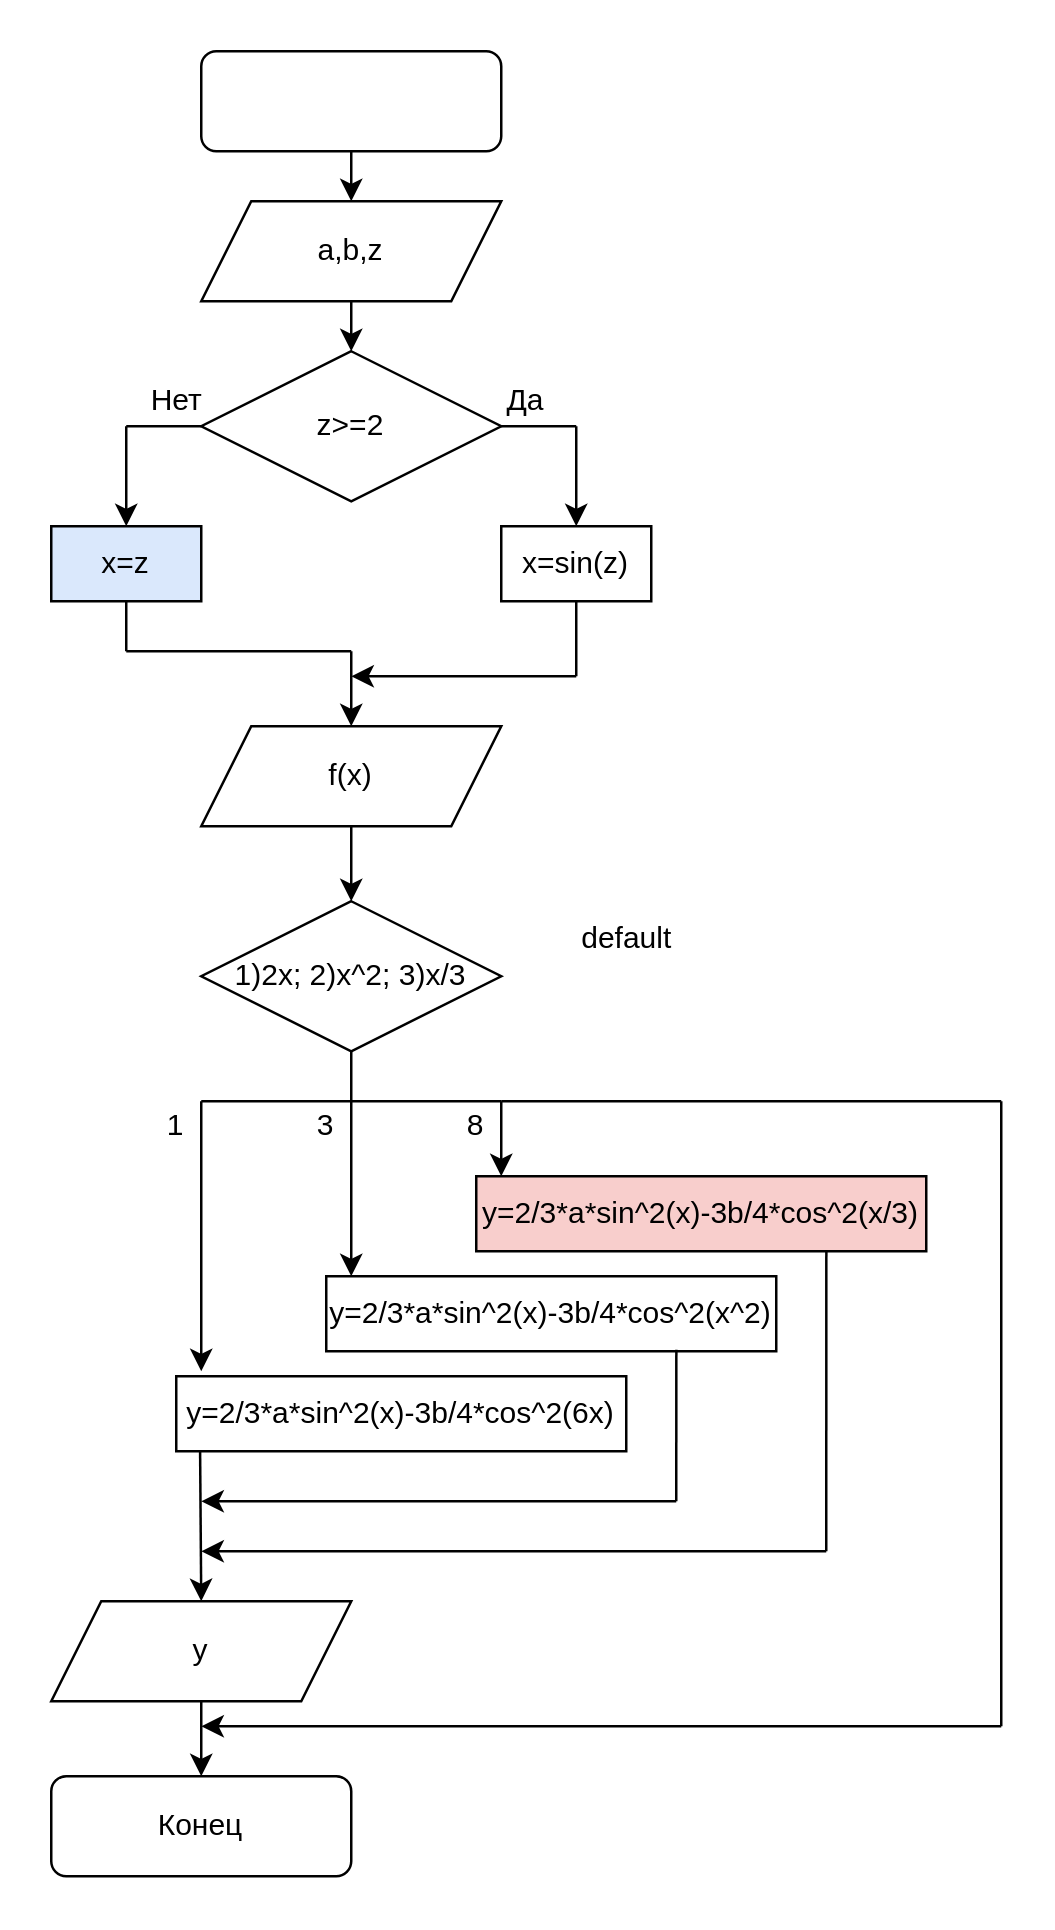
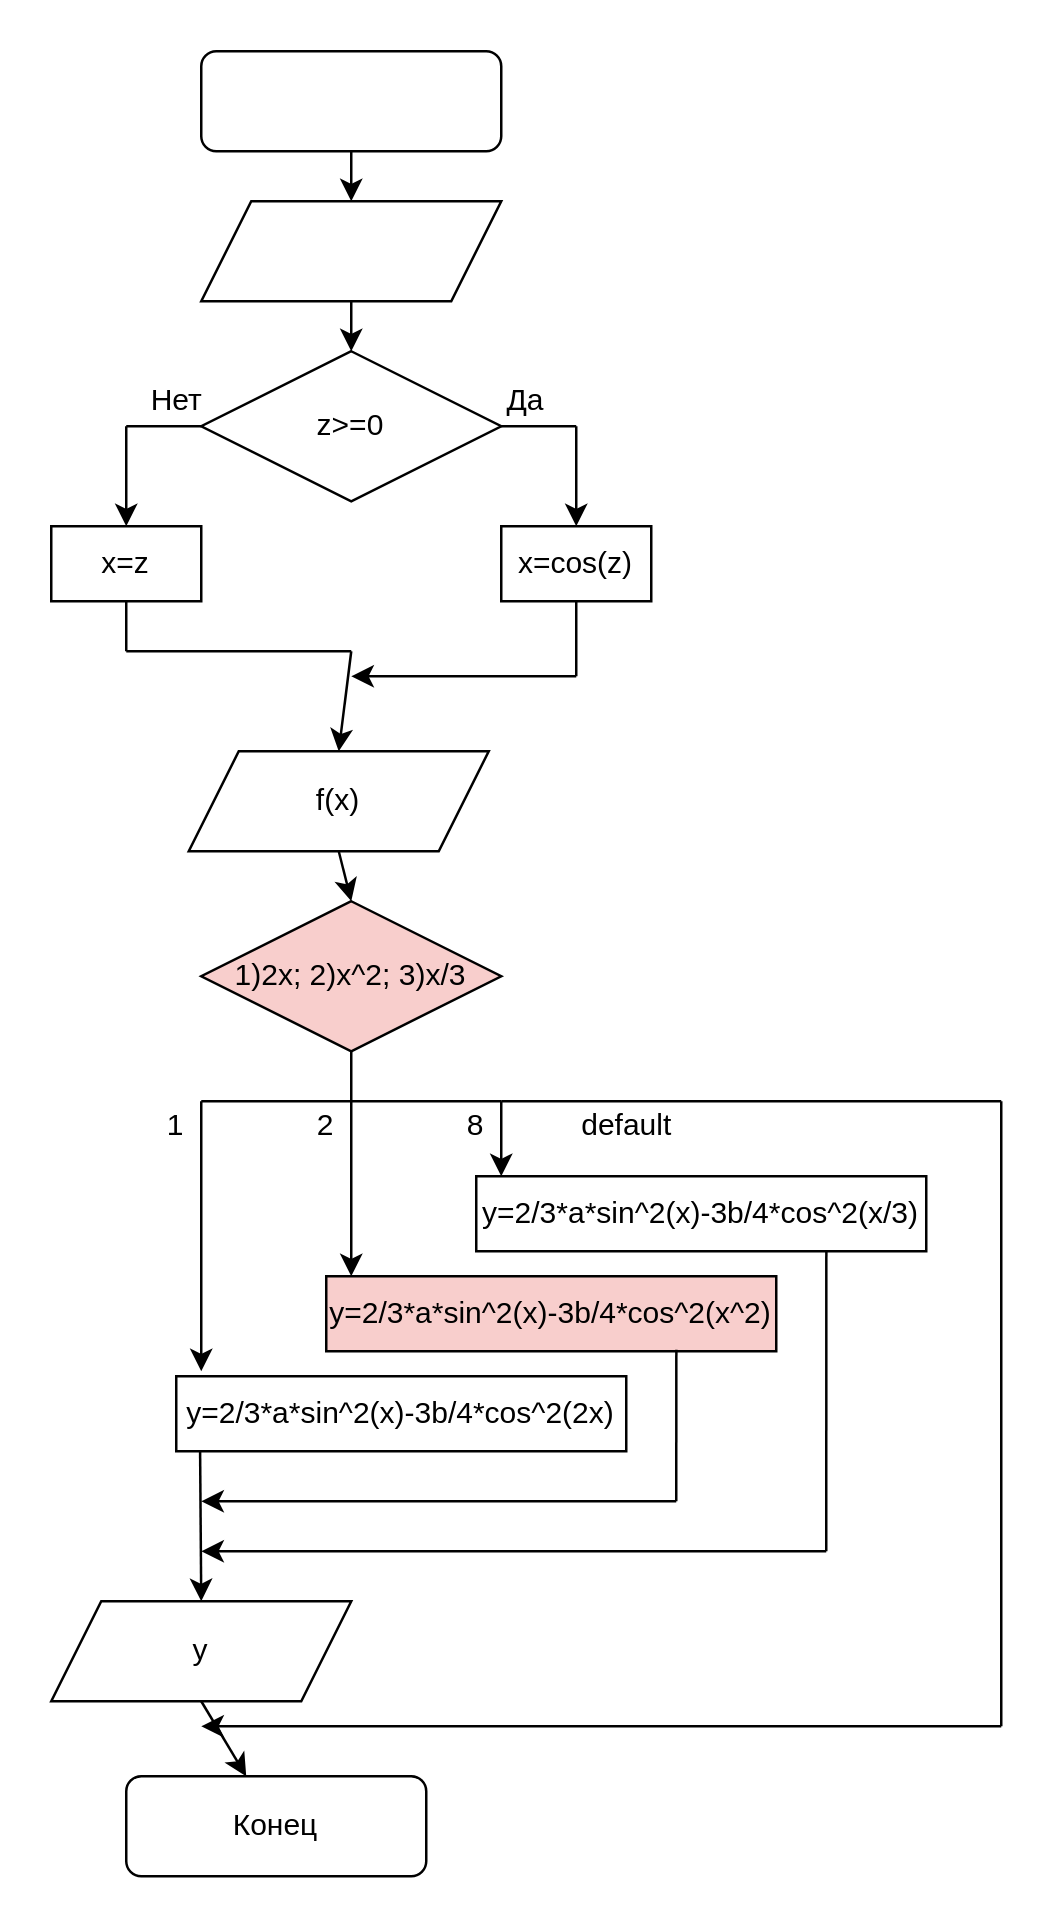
  <mxCell id="0" />
  <mxCell id="1" parent="0" />
  <mxCell id="2" value="" style="rounded=1;whiteSpace=wrap;html=1;" parent="1" vertex="1"><mxGeometry x="80" y="20" width="120" height="40" as="geometry" /></mxCell>
  <mxCell id="3" value="" style="endArrow=classic;html=1;exitX=0.5;exitY=1;exitDx=0;exitDy=0;" parent="1" source="2" target="4" edge="1"><mxGeometry width="50" height="50" relative="1" as="geometry"><mxPoint x="140" y="140" as="sourcePoint" /><mxPoint x="140" y="90" as="targetPoint" /></mxGeometry></mxCell>
  <mxCell id="4" value="" style="shape=parallelogram;perimeter=parallelogramPerimeter;whiteSpace=wrap;html=1;fixedSize=1;" parent="1" vertex="1"><mxGeometry x="80" y="80" width="120" height="40" as="geometry" /></mxCell>
- <mxCell id="5" value="a,b,z" style="text;html=1;strokeColor=none;fillColor=none;align=center;verticalAlign=middle;whiteSpace=wrap;rounded=0;" parent="1" vertex="1"><mxGeometry x="120" y="90" width="40" height="20" as="geometry" /></mxCell>
- <mxCell id="6" value="z&amp;gt;=2" style="rhombus;whiteSpace=wrap;html=1;" parent="1" vertex="1"><mxGeometry x="80" y="140" width="120" height="60" as="geometry" /></mxCell>
+ <mxCell id="6" value="z&amp;gt;=0" style="rhombus;whiteSpace=wrap;html=1;" parent="1" vertex="1"><mxGeometry x="80" y="140" width="120" height="60" as="geometry" /></mxCell>
  <mxCell id="7" value="" style="endArrow=classic;html=1;exitX=0.5;exitY=1;exitDx=0;exitDy=0;entryX=0.5;entryY=0;entryDx=0;entryDy=0;" parent="1" source="4" target="6" edge="1"><mxGeometry width="50" height="50" relative="1" as="geometry"><mxPoint x="140" y="140" as="sourcePoint" /><mxPoint x="140" y="220" as="targetPoint" /></mxGeometry></mxCell>
  <mxCell id="8" value="" style="endArrow=none;html=1;exitX=1;exitY=0.5;exitDx=0;exitDy=0;" parent="1" source="6" edge="1"><mxGeometry width="50" height="50" relative="1" as="geometry"><mxPoint x="150" y="150" as="sourcePoint" /><mxPoint x="230" y="170" as="targetPoint" /></mxGeometry></mxCell>
  <mxCell id="9" value="" style="endArrow=classic;html=1;" parent="1" edge="1"><mxGeometry width="50" height="50" relative="1" as="geometry"><mxPoint x="230" y="170" as="sourcePoint" /><mxPoint x="230" y="210" as="targetPoint" /></mxGeometry></mxCell>
  <mxCell id="10" value="Да" style="text;html=1;strokeColor=none;fillColor=none;align=center;verticalAlign=middle;whiteSpace=wrap;rounded=0;" parent="1" vertex="1"><mxGeometry x="190" y="150" width="40" height="20" as="geometry" /></mxCell>
  <mxCell id="11" value="" style="rounded=0;whiteSpace=wrap;html=1;" parent="1" vertex="1"><mxGeometry x="200" y="210" width="60" height="30" as="geometry" /></mxCell>
- <mxCell id="12" value="x=sin(z)" style="text;html=1;strokeColor=none;fillColor=none;align=center;verticalAlign=middle;whiteSpace=wrap;rounded=0;" parent="1" vertex="1"><mxGeometry x="210" y="215" width="40" height="20" as="geometry" /></mxCell>
+ <mxCell id="12" value="x=cos(z)" style="text;html=1;strokeColor=none;fillColor=none;align=center;verticalAlign=middle;whiteSpace=wrap;rounded=0;" parent="1" vertex="1"><mxGeometry x="210" y="215" width="40" height="20" as="geometry" /></mxCell>
  <mxCell id="13" value="" style="endArrow=none;html=1;exitX=0;exitY=0.5;exitDx=0;exitDy=0;" parent="1" source="6" edge="1"><mxGeometry width="50" height="50" relative="1" as="geometry"><mxPoint x="80" y="160" as="sourcePoint" /><mxPoint x="50" y="170" as="targetPoint" /></mxGeometry></mxCell>
  <mxCell id="14" value="" style="endArrow=classic;html=1;" parent="1" edge="1"><mxGeometry width="50" height="50" relative="1" as="geometry"><mxPoint x="50" y="170" as="sourcePoint" /><mxPoint x="50" y="210" as="targetPoint" /></mxGeometry></mxCell>
- <mxCell id="15" value="x=z" style="rounded=0;whiteSpace=wrap;html=1;fillColor=#dae8fc;" parent="1" vertex="1"><mxGeometry x="20" y="210" width="60" height="30" as="geometry" /></mxCell>
+ <mxCell id="15" value="x=z" style="rounded=0;whiteSpace=wrap;html=1;" parent="1" vertex="1"><mxGeometry x="20" y="210" width="60" height="30" as="geometry" /></mxCell>
  <mxCell id="16" value="Нет" style="text;html=1;align=center;verticalAlign=middle;resizable=0;points=[];autosize=1;" parent="1" vertex="1"><mxGeometry x="50" y="150" width="40" height="20" as="geometry" /></mxCell>
  <mxCell id="17" value="" style="endArrow=none;html=1;entryX=0.5;entryY=1;entryDx=0;entryDy=0;" parent="1" target="11" edge="1"><mxGeometry width="50" height="50" relative="1" as="geometry"><mxPoint x="230" y="270" as="sourcePoint" /><mxPoint x="190" y="220" as="targetPoint" /></mxGeometry></mxCell>
  <mxCell id="18" value="" style="endArrow=none;html=1;entryX=0.5;entryY=1;entryDx=0;entryDy=0;" parent="1" target="15" edge="1"><mxGeometry width="50" height="50" relative="1" as="geometry"><mxPoint x="50" y="260" as="sourcePoint" /><mxPoint x="190" y="220" as="targetPoint" /></mxGeometry></mxCell>
- <mxCell id="19" value="f(x)" style="shape=parallelogram;perimeter=parallelogramPerimeter;whiteSpace=wrap;html=1;fixedSize=1;" parent="1" vertex="1"><mxGeometry x="80" y="290" width="120" height="40" as="geometry" /></mxCell>
+ <mxCell id="19" value="f(x)" style="shape=parallelogram;perimeter=parallelogramPerimeter;whiteSpace=wrap;html=1;fixedSize=1;" parent="1" vertex="1"><mxGeometry x="75" y="300" width="120" height="40" as="geometry" /></mxCell>
  <mxCell id="20" value="" style="endArrow=none;html=1;" parent="1" edge="1"><mxGeometry width="50" height="50" relative="1" as="geometry"><mxPoint x="50" y="260" as="sourcePoint" /><mxPoint x="140" y="260" as="targetPoint" /></mxGeometry></mxCell>
  <mxCell id="21" value="" style="endArrow=classic;html=1;entryX=0.5;entryY=0;entryDx=0;entryDy=0;" parent="1" target="19" edge="1"><mxGeometry width="50" height="50" relative="1" as="geometry"><mxPoint x="140" y="260" as="sourcePoint" /><mxPoint x="140" y="190" as="targetPoint" /></mxGeometry></mxCell>
  <mxCell id="22" value="" style="endArrow=classic;html=1;" parent="1" edge="1"><mxGeometry width="50" height="50" relative="1" as="geometry"><mxPoint x="230" y="270" as="sourcePoint" /><mxPoint x="140" y="270" as="targetPoint" /></mxGeometry></mxCell>
  <mxCell id="23" value="" style="endArrow=classic;html=1;exitX=0.5;exitY=1;exitDx=0;exitDy=0;" parent="1" source="19" edge="1"><mxGeometry width="50" height="50" relative="1" as="geometry"><mxPoint x="130" y="340" as="sourcePoint" /><mxPoint x="140" y="360" as="targetPoint" /></mxGeometry></mxCell>
- <mxCell id="24" value="1)2x; 2)x^2; 3)x/3" style="rhombus;whiteSpace=wrap;html=1;" parent="1" vertex="1"><mxGeometry x="80" y="360" width="120" height="60" as="geometry" /></mxCell>
+ <mxCell id="24" value="1)2x; 2)x^2; 3)x/3" style="rhombus;whiteSpace=wrap;html=1;fillColor=#f8cecc;" parent="1" vertex="1"><mxGeometry x="80" y="360" width="120" height="60" as="geometry" /></mxCell>
  <mxCell id="25" value="" style="endArrow=none;html=1;" parent="1" edge="1"><mxGeometry width="50" height="50" relative="1" as="geometry"><mxPoint x="80" y="440" as="sourcePoint" /><mxPoint x="200" y="440" as="targetPoint" /><Array as="points"><mxPoint x="140" y="440" /></Array></mxGeometry></mxCell>
  <mxCell id="26" value="" style="endArrow=classic;html=1;" parent="1" edge="1"><mxGeometry width="50" height="50" relative="1" as="geometry"><mxPoint x="80" y="440" as="sourcePoint" /><mxPoint x="80" y="548" as="targetPoint" /></mxGeometry></mxCell>
  <mxCell id="27" value="" style="endArrow=classic;html=1;" parent="1" edge="1"><mxGeometry width="50" height="50" relative="1" as="geometry"><mxPoint x="140" y="440" as="sourcePoint" /><mxPoint x="140" y="510" as="targetPoint" /></mxGeometry></mxCell>
  <mxCell id="28" value="" style="endArrow=classic;html=1;" parent="1" edge="1"><mxGeometry width="50" height="50" relative="1" as="geometry"><mxPoint x="200" y="440" as="sourcePoint" /><mxPoint x="200" y="470" as="targetPoint" /></mxGeometry></mxCell>
  <mxCell id="29" value="" style="endArrow=none;html=1;" parent="1" edge="1"><mxGeometry width="50" height="50" relative="1" as="geometry"><mxPoint x="140" y="420" as="sourcePoint" /><mxPoint x="140" y="440" as="targetPoint" /></mxGeometry></mxCell>
  <mxCell id="30" value="1" style="text;html=1;strokeColor=none;fillColor=none;align=center;verticalAlign=middle;whiteSpace=wrap;rounded=0;" parent="1" vertex="1"><mxGeometry x="50" y="440" width="40" height="20" as="geometry" /></mxCell>
- <mxCell id="31" value="3" style="text;html=1;strokeColor=none;fillColor=none;align=center;verticalAlign=middle;whiteSpace=wrap;rounded=0;" parent="1" vertex="1"><mxGeometry x="110" y="440" width="40" height="20" as="geometry" /></mxCell>
+ <mxCell id="31" value="2" style="text;html=1;strokeColor=none;fillColor=none;align=center;verticalAlign=middle;whiteSpace=wrap;rounded=0;" parent="1" vertex="1"><mxGeometry x="110" y="440" width="40" height="20" as="geometry" /></mxCell>
  <mxCell id="32" value="8" style="text;html=1;strokeColor=none;fillColor=none;align=center;verticalAlign=middle;whiteSpace=wrap;rounded=0;" parent="1" vertex="1"><mxGeometry x="170" y="440" width="40" height="20" as="geometry" /></mxCell>
- <mxCell id="33" value="y=2/3*a*sin^2(x)-3b/4*cos^2(x/3)" style="rounded=0;whiteSpace=wrap;html=1;fillColor=#f8cecc;" parent="1" vertex="1"><mxGeometry x="190" y="470" width="180" height="30" as="geometry" /></mxCell>
- <mxCell id="34" value="&lt;span&gt;y=2/3*a*sin^2(x)-3b/4*cos^2(x^2)&lt;/span&gt;" style="rounded=0;whiteSpace=wrap;html=1;" parent="1" vertex="1"><mxGeometry x="130" y="510" width="180" height="30" as="geometry" /></mxCell>
- <mxCell id="35" value="&lt;span&gt;y=2/3*a*sin^2(x)-3b/4*cos^2(6x)&lt;/span&gt;" style="rounded=0;whiteSpace=wrap;html=1;" parent="1" vertex="1"><mxGeometry x="70" y="550" width="180" height="30" as="geometry" /></mxCell>
+ <mxCell id="33" value="y=2/3*a*sin^2(x)-3b/4*cos^2(x/3)" style="rounded=0;whiteSpace=wrap;html=1;" parent="1" vertex="1"><mxGeometry x="190" y="470" width="180" height="30" as="geometry" /></mxCell>
+ <mxCell id="34" value="&lt;span&gt;y=2/3*a*sin^2(x)-3b/4*cos^2(x^2)&lt;/span&gt;" style="rounded=0;whiteSpace=wrap;html=1;fillColor=#f8cecc;" parent="1" vertex="1"><mxGeometry x="130" y="510" width="180" height="30" as="geometry" /></mxCell>
+ <mxCell id="35" value="&lt;span&gt;y=2/3*a*sin^2(x)-3b/4*cos^2(2x)&lt;/span&gt;" style="rounded=0;whiteSpace=wrap;html=1;" parent="1" vertex="1"><mxGeometry x="70" y="550" width="180" height="30" as="geometry" /></mxCell>
  <mxCell id="36" value="" style="endArrow=classic;html=1;exitX=0.053;exitY=0.993;exitDx=0;exitDy=0;exitPerimeter=0;" parent="1" source="35" edge="1"><mxGeometry width="50" height="50" relative="1" as="geometry"><mxPoint x="260" y="600" as="sourcePoint" /><mxPoint x="80" y="640" as="targetPoint" /></mxGeometry></mxCell>
  <mxCell id="37" value="" style="endArrow=none;html=1;exitX=0.778;exitY=0.98;exitDx=0;exitDy=0;exitPerimeter=0;" parent="1" source="34" edge="1"><mxGeometry width="50" height="50" relative="1" as="geometry"><mxPoint x="220" y="600" as="sourcePoint" /><mxPoint x="270" y="600" as="targetPoint" /></mxGeometry></mxCell>
  <mxCell id="38" value="" style="endArrow=classic;html=1;" parent="1" edge="1"><mxGeometry width="50" height="50" relative="1" as="geometry"><mxPoint x="270" y="600" as="sourcePoint" /><mxPoint x="80" y="600" as="targetPoint" /></mxGeometry></mxCell>
  <mxCell id="39" value="" style="endArrow=none;html=1;entryX=0.778;entryY=0.993;entryDx=0;entryDy=0;entryPerimeter=0;" parent="1" target="33" edge="1"><mxGeometry width="50" height="50" relative="1" as="geometry"><mxPoint x="330" y="620" as="sourcePoint" /><mxPoint x="280" y="550" as="targetPoint" /></mxGeometry></mxCell>
  <mxCell id="40" value="" style="endArrow=classic;html=1;" parent="1" edge="1"><mxGeometry width="50" height="50" relative="1" as="geometry"><mxPoint x="330" y="620" as="sourcePoint" /><mxPoint x="80" y="620" as="targetPoint" /></mxGeometry></mxCell>
  <mxCell id="41" value="y" style="shape=parallelogram;perimeter=parallelogramPerimeter;whiteSpace=wrap;html=1;fixedSize=1;" parent="1" vertex="1"><mxGeometry x="20" y="640" width="120" height="40" as="geometry" /></mxCell>
  <mxCell id="42" value="" style="endArrow=classic;html=1;exitX=0.5;exitY=1;exitDx=0;exitDy=0;" parent="1" source="41" target="43" edge="1"><mxGeometry width="50" height="50" relative="1" as="geometry"><mxPoint x="150" y="700" as="sourcePoint" /><mxPoint x="80" y="710" as="targetPoint" /></mxGeometry></mxCell>
- <mxCell id="43" value="Конец" style="rounded=1;whiteSpace=wrap;html=1;" parent="1" vertex="1"><mxGeometry x="20" y="710" width="120" height="40" as="geometry" /></mxCell>
+ <mxCell id="43" value="Конец" style="rounded=1;whiteSpace=wrap;html=1;" parent="1" vertex="1"><mxGeometry x="50" y="710" width="120" height="40" as="geometry" /></mxCell>
  <mxCell id="44" value="" style="endArrow=none;html=1;exitX=0.75;exitY=0;exitDx=0;exitDy=0;" parent="1" source="32" edge="1"><mxGeometry width="50" height="50" relative="1" as="geometry"><mxPoint x="230" y="530" as="sourcePoint" /><mxPoint x="400" y="440" as="targetPoint" /></mxGeometry></mxCell>
- <mxCell id="45" value="default" style="text;html=1;align=center;verticalAlign=middle;resizable=0;points=[];autosize=1;" parent="1" vertex="1"><mxGeometry x="225" y="365" width="50" height="20" as="geometry" /></mxCell>
+ <mxCell id="45" value="default" style="text;html=1;align=center;verticalAlign=middle;resizable=0;points=[];autosize=1;" parent="1" vertex="1"><mxGeometry x="225" y="440" width="50" height="20" as="geometry" /></mxCell>
  <mxCell id="46" value="" style="endArrow=none;html=1;" parent="1" edge="1"><mxGeometry width="50" height="50" relative="1" as="geometry"><mxPoint x="400" y="690" as="sourcePoint" /><mxPoint x="400" y="440" as="targetPoint" /></mxGeometry></mxCell>
  <mxCell id="47" value="" style="endArrow=classic;html=1;" parent="1" edge="1"><mxGeometry width="50" height="50" relative="1" as="geometry"><mxPoint x="400" y="690" as="sourcePoint" /><mxPoint x="80" y="690" as="targetPoint" /></mxGeometry></mxCell>
